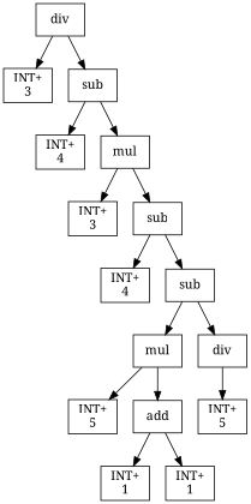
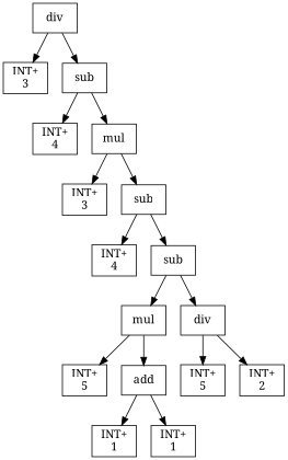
  digraph {
    fontname="Noto Serif"
    node [shape=box fontname="Noto Serif"]
    edge [fontname="Noto Serif"]
    n1 [label=div]
    n2 [label="INT+\n3"]
    n3 [label=sub]
    n4 [label="INT+\n4"]
    n5 [label=mul]
    n6 [label="INT+\n3"]
    n7 [label=sub]
    n8 [label="INT+\n4"]
    n9 [label=sub]
    n10 [label=mul]
    n11 [label=div]
    n12 [label="INT+\n5"]
    n13 [label=add]
    n14 [label="INT+\n1"]
    n15 [label="INT+\n1"]
    n16 [label="INT+\n5"]
+   n17 [label="INT+\n2"]
    n1 -> n2
    n1 -> n3
    n3 -> n4
    n3 -> n5
    n5 -> n6
    n5 -> n7
    n7 -> n8
    n7 -> n9
    n9 -> n10
    n9 -> n11
    n10 -> n12
    n10 -> n13
    n11 -> n16
+   n11 -> n17
    n13 -> n14
    n13 -> n15
  }
